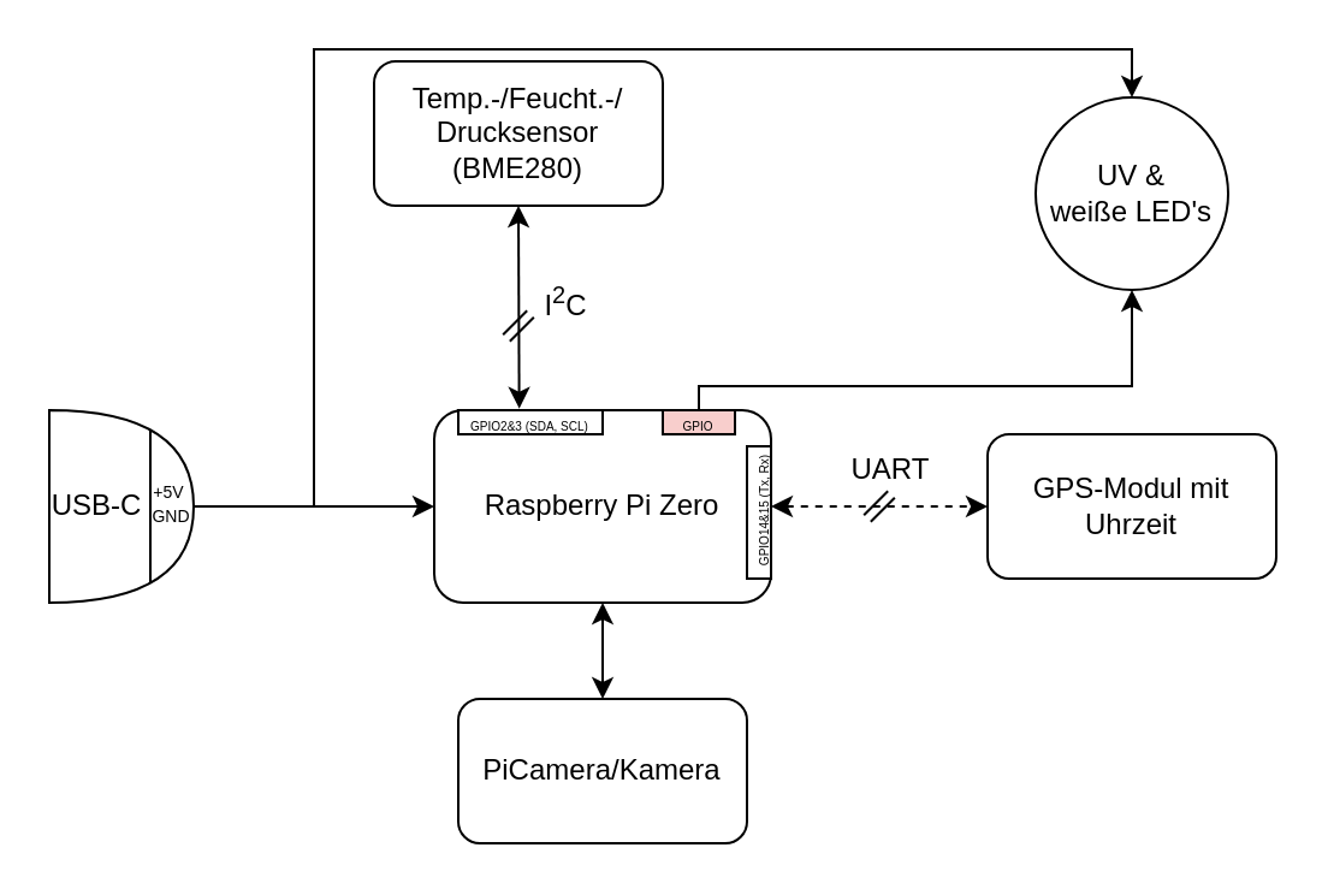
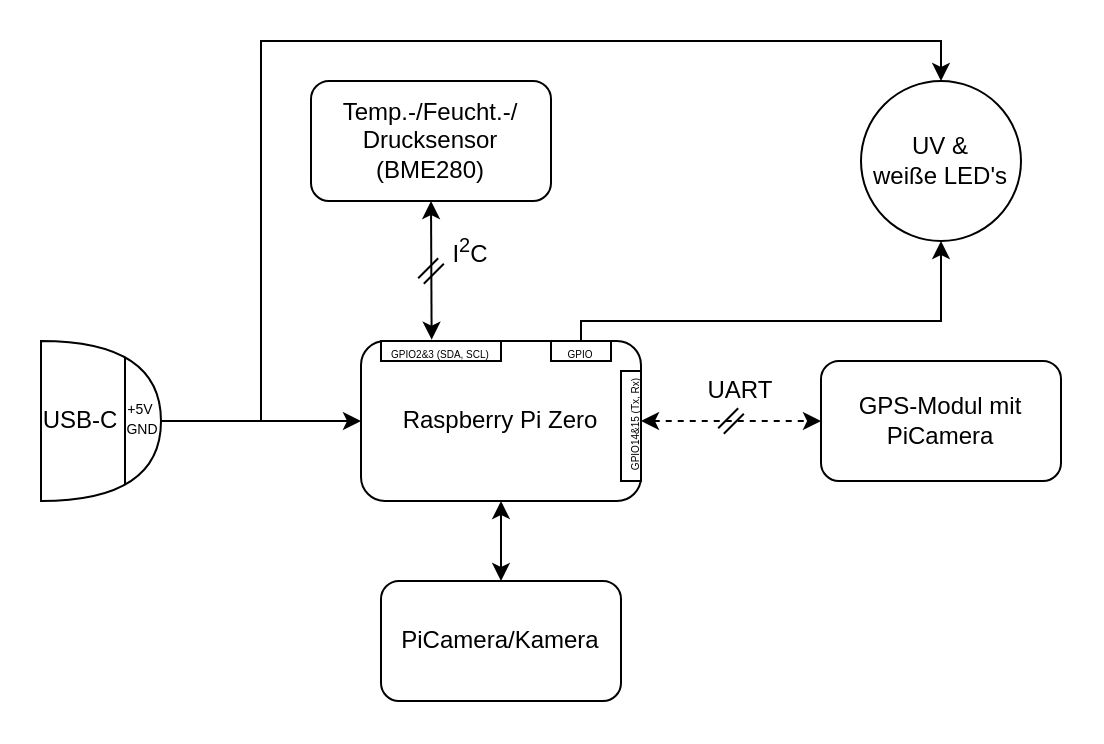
  <mxCell id="0" />
  <mxCell id="1" parent="0" />
  <mxCell id="2" style="edgeStyle=orthogonalEdgeStyle;rounded=0;orthogonalLoop=1;jettySize=auto;html=1;exitX=0.75;exitY=0;exitDx=0;exitDy=0;entryX=0.5;entryY=1;entryDx=0;entryDy=0;" edge="1" parent="1" source="3" target="4"><mxGeometry relative="1" as="geometry"><mxPoint x="470" y="140" as="targetPoint" /><Array as="points"><mxPoint x="290" y="170" /><mxPoint x="290" y="160" /><mxPoint x="470" y="160" /></Array></mxGeometry></mxCell>
  <mxCell id="3" value="Raspberry Pi Zero" style="rounded=1;whiteSpace=wrap;html=1;" parent="1" vertex="1"><mxGeometry x="180" y="170" width="140" height="80" as="geometry" /></mxCell>
  <mxCell id="4" value="UV &amp;amp;&lt;div&gt;weiße LED's&lt;/div&gt;" style="ellipse;whiteSpace=wrap;html=1;aspect=fixed;" parent="1" vertex="1"><mxGeometry x="430" y="40" width="80" height="80" as="geometry" /></mxCell>
- <mxCell id="5" value="Temp.-/Feucht.-/&lt;div&gt;Drucksensor (BME280)&lt;/div&gt;" style="rounded=1;whiteSpace=wrap;html=1;" parent="1" vertex="1"><mxGeometry x="155" y="25" width="120" height="60" as="geometry" /></mxCell>
- <mxCell id="6" value="GPS-Modul mit Uhrzeit" style="rounded=1;whiteSpace=wrap;html=1;" parent="1" vertex="1"><mxGeometry x="410" y="180" width="120" height="60" as="geometry" /></mxCell>
+ <mxCell id="5" value="Temp.-/Feucht.-/&lt;div&gt;Drucksensor (BME280)&lt;/div&gt;" style="rounded=1;whiteSpace=wrap;html=1;" parent="1" vertex="1"><mxGeometry x="155" y="40" width="120" height="60" as="geometry" /></mxCell>
+ <mxCell id="6" value="GPS-Modul mit PiCamera" style="rounded=1;whiteSpace=wrap;html=1;" parent="1" vertex="1"><mxGeometry x="410" y="180" width="120" height="60" as="geometry" /></mxCell>
  <mxCell id="7" style="edgeStyle=orthogonalEdgeStyle;rounded=0;orthogonalLoop=1;jettySize=auto;html=1;exitX=1;exitY=0.5;exitDx=0;exitDy=0;exitPerimeter=0;entryX=0;entryY=0.5;entryDx=0;entryDy=0;" edge="1" parent="1" source="9" target="3"><mxGeometry relative="1" as="geometry" /></mxCell>
  <mxCell id="8" style="edgeStyle=orthogonalEdgeStyle;rounded=0;orthogonalLoop=1;jettySize=auto;html=1;exitX=1;exitY=0.5;exitDx=0;exitDy=0;exitPerimeter=0;entryX=0.5;entryY=0;entryDx=0;entryDy=0;" edge="1" parent="1" source="9" target="4"><mxGeometry relative="1" as="geometry"><mxPoint x="470" y="-20" as="targetPoint" /><Array as="points"><mxPoint x="130" y="210" /><mxPoint x="130" y="20" /><mxPoint x="470" y="20" /></Array></mxGeometry></mxCell>
  <mxCell id="9" value="USB-C&amp;nbsp; &amp;nbsp; &amp;nbsp;&amp;nbsp;" style="shape=or;whiteSpace=wrap;html=1;" parent="1" vertex="1"><mxGeometry x="20" y="170" width="60" height="80" as="geometry" /></mxCell>
  <mxCell id="10" value="" style="endArrow=classic;startArrow=classic;html=1;rounded=0;entryX=0.5;entryY=1;entryDx=0;entryDy=0;exitX=0.422;exitY=-0.067;exitDx=0;exitDy=0;exitPerimeter=0;" edge="1" parent="1" source="17" target="5"><mxGeometry width="50" height="50" relative="1" as="geometry"><mxPoint x="250" y="170" as="sourcePoint" /><mxPoint x="300" y="130" as="targetPoint" /></mxGeometry></mxCell>
  <mxCell id="11" value="" style="endArrow=classic;startArrow=classic;html=1;rounded=0;exitX=1;exitY=0.5;exitDx=0;exitDy=0;entryX=0;entryY=0.5;entryDx=0;entryDy=0;dashed=1;" edge="1" parent="1" source="3" target="6"><mxGeometry width="50" height="50" relative="1" as="geometry"><mxPoint x="510" y="250" as="sourcePoint" /><mxPoint x="560" y="200" as="targetPoint" /></mxGeometry></mxCell>
  <mxCell id="12" value="UART" style="text;html=1;align=center;verticalAlign=middle;whiteSpace=wrap;rounded=0;" vertex="1" parent="1"><mxGeometry x="340" y="180" width="60" height="30" as="geometry" /></mxCell>
  <mxCell id="13" value="" style="endArrow=classic;startArrow=classic;html=1;rounded=0;entryX=0.5;entryY=1;entryDx=0;entryDy=0;" edge="1" parent="1" source="24" target="3"><mxGeometry width="50" height="50" relative="1" as="geometry"><mxPoint x="250" y="330" as="sourcePoint" /><mxPoint x="300" y="280" as="targetPoint" /></mxGeometry></mxCell>
  <mxCell id="14" value="" style="shape=link;html=1;rounded=0;" edge="1" parent="1"><mxGeometry width="100" relative="1" as="geometry"><mxPoint x="210" y="140" as="sourcePoint" /><mxPoint x="220" y="130" as="targetPoint" /></mxGeometry></mxCell>
  <mxCell id="15" value="I&lt;sup&gt;2&lt;/sup&gt;C" style="text;html=1;align=center;verticalAlign=middle;whiteSpace=wrap;rounded=0;" vertex="1" parent="1"><mxGeometry x="205" y="110" width="60" height="30" as="geometry" /></mxCell>
  <mxCell id="16" value="" style="shape=link;html=1;rounded=0;" edge="1" parent="1"><mxGeometry width="100" relative="1" as="geometry"><mxPoint x="360" y="215" as="sourcePoint" /><mxPoint x="370" y="205" as="targetPoint" /></mxGeometry></mxCell>
  <mxCell id="17" value="&lt;font style=&quot;font-size: 5px;&quot;&gt;GPIO2&amp;amp;3 (SDA, SCL)&lt;/font&gt;" style="rounded=0;whiteSpace=wrap;html=1;" vertex="1" parent="1"><mxGeometry x="190" y="170" width="60" height="10" as="geometry" /></mxCell>
  <mxCell id="18" value="&lt;div style=&quot;&quot;&gt;&lt;span style=&quot;font-size: 5px; background-color: initial;&quot;&gt;GPIO14&amp;amp;15 (Tx, Rx)&lt;/span&gt;&lt;/div&gt;" style="rounded=0;whiteSpace=wrap;html=1;rotation=-90;align=center;" vertex="1" parent="1"><mxGeometry x="287.5" y="207.5" width="55" height="10" as="geometry" /></mxCell>
- <mxCell id="19" value="&lt;font style=&quot;font-size: 5px;&quot;&gt;GPIO&lt;/font&gt;" style="rounded=0;whiteSpace=wrap;html=1;fillColor=#f8cecc;" vertex="1" parent="1"><mxGeometry x="275" y="170" width="30" height="10" as="geometry" /></mxCell>
+ <mxCell id="19" value="&lt;font style=&quot;font-size: 5px;&quot;&gt;GPIO&lt;/font&gt;" style="rounded=0;whiteSpace=wrap;html=1;" vertex="1" parent="1"><mxGeometry x="275" y="170" width="30" height="10" as="geometry" /></mxCell>
  <mxCell id="20" value="" style="endArrow=none;html=1;rounded=0;entryX=0.7;entryY=0.1;entryDx=0;entryDy=0;entryPerimeter=0;exitX=0.7;exitY=0.9;exitDx=0;exitDy=0;exitPerimeter=0;" edge="1" parent="1" source="9" target="9"><mxGeometry width="50" height="50" relative="1" as="geometry"><mxPoint x="110" y="260" as="sourcePoint" /><mxPoint x="160" y="210" as="targetPoint" /></mxGeometry></mxCell>
  <mxCell id="21" value="&lt;font style=&quot;font-size: 7px;&quot;&gt;+5V&lt;/font&gt;" style="text;html=1;align=center;verticalAlign=middle;whiteSpace=wrap;rounded=0;" vertex="1" parent="1"><mxGeometry x="60" y="197.5" width="20" height="10" as="geometry" /></mxCell>
  <mxCell id="22" value="&lt;font style=&quot;font-size: 7px;&quot;&gt;&amp;nbsp;GND&lt;/font&gt;" style="text;html=1;align=center;verticalAlign=middle;whiteSpace=wrap;rounded=0;" vertex="1" parent="1"><mxGeometry x="60" y="207.5" width="20" height="10" as="geometry" /></mxCell>
  <mxCell id="23" value="" style="endArrow=classic;startArrow=classic;html=1;rounded=0;entryX=0.5;entryY=1;entryDx=0;entryDy=0;" edge="1" parent="1" target="24"><mxGeometry width="50" height="50" relative="1" as="geometry"><mxPoint x="250" y="330" as="sourcePoint" /><mxPoint x="250" y="250" as="targetPoint" /></mxGeometry></mxCell>
  <mxCell id="24" value="PiCamera/Kamera" style="rounded=1;whiteSpace=wrap;html=1;" parent="1" vertex="1"><mxGeometry x="190" y="290" width="120" height="60" as="geometry" /></mxCell>
